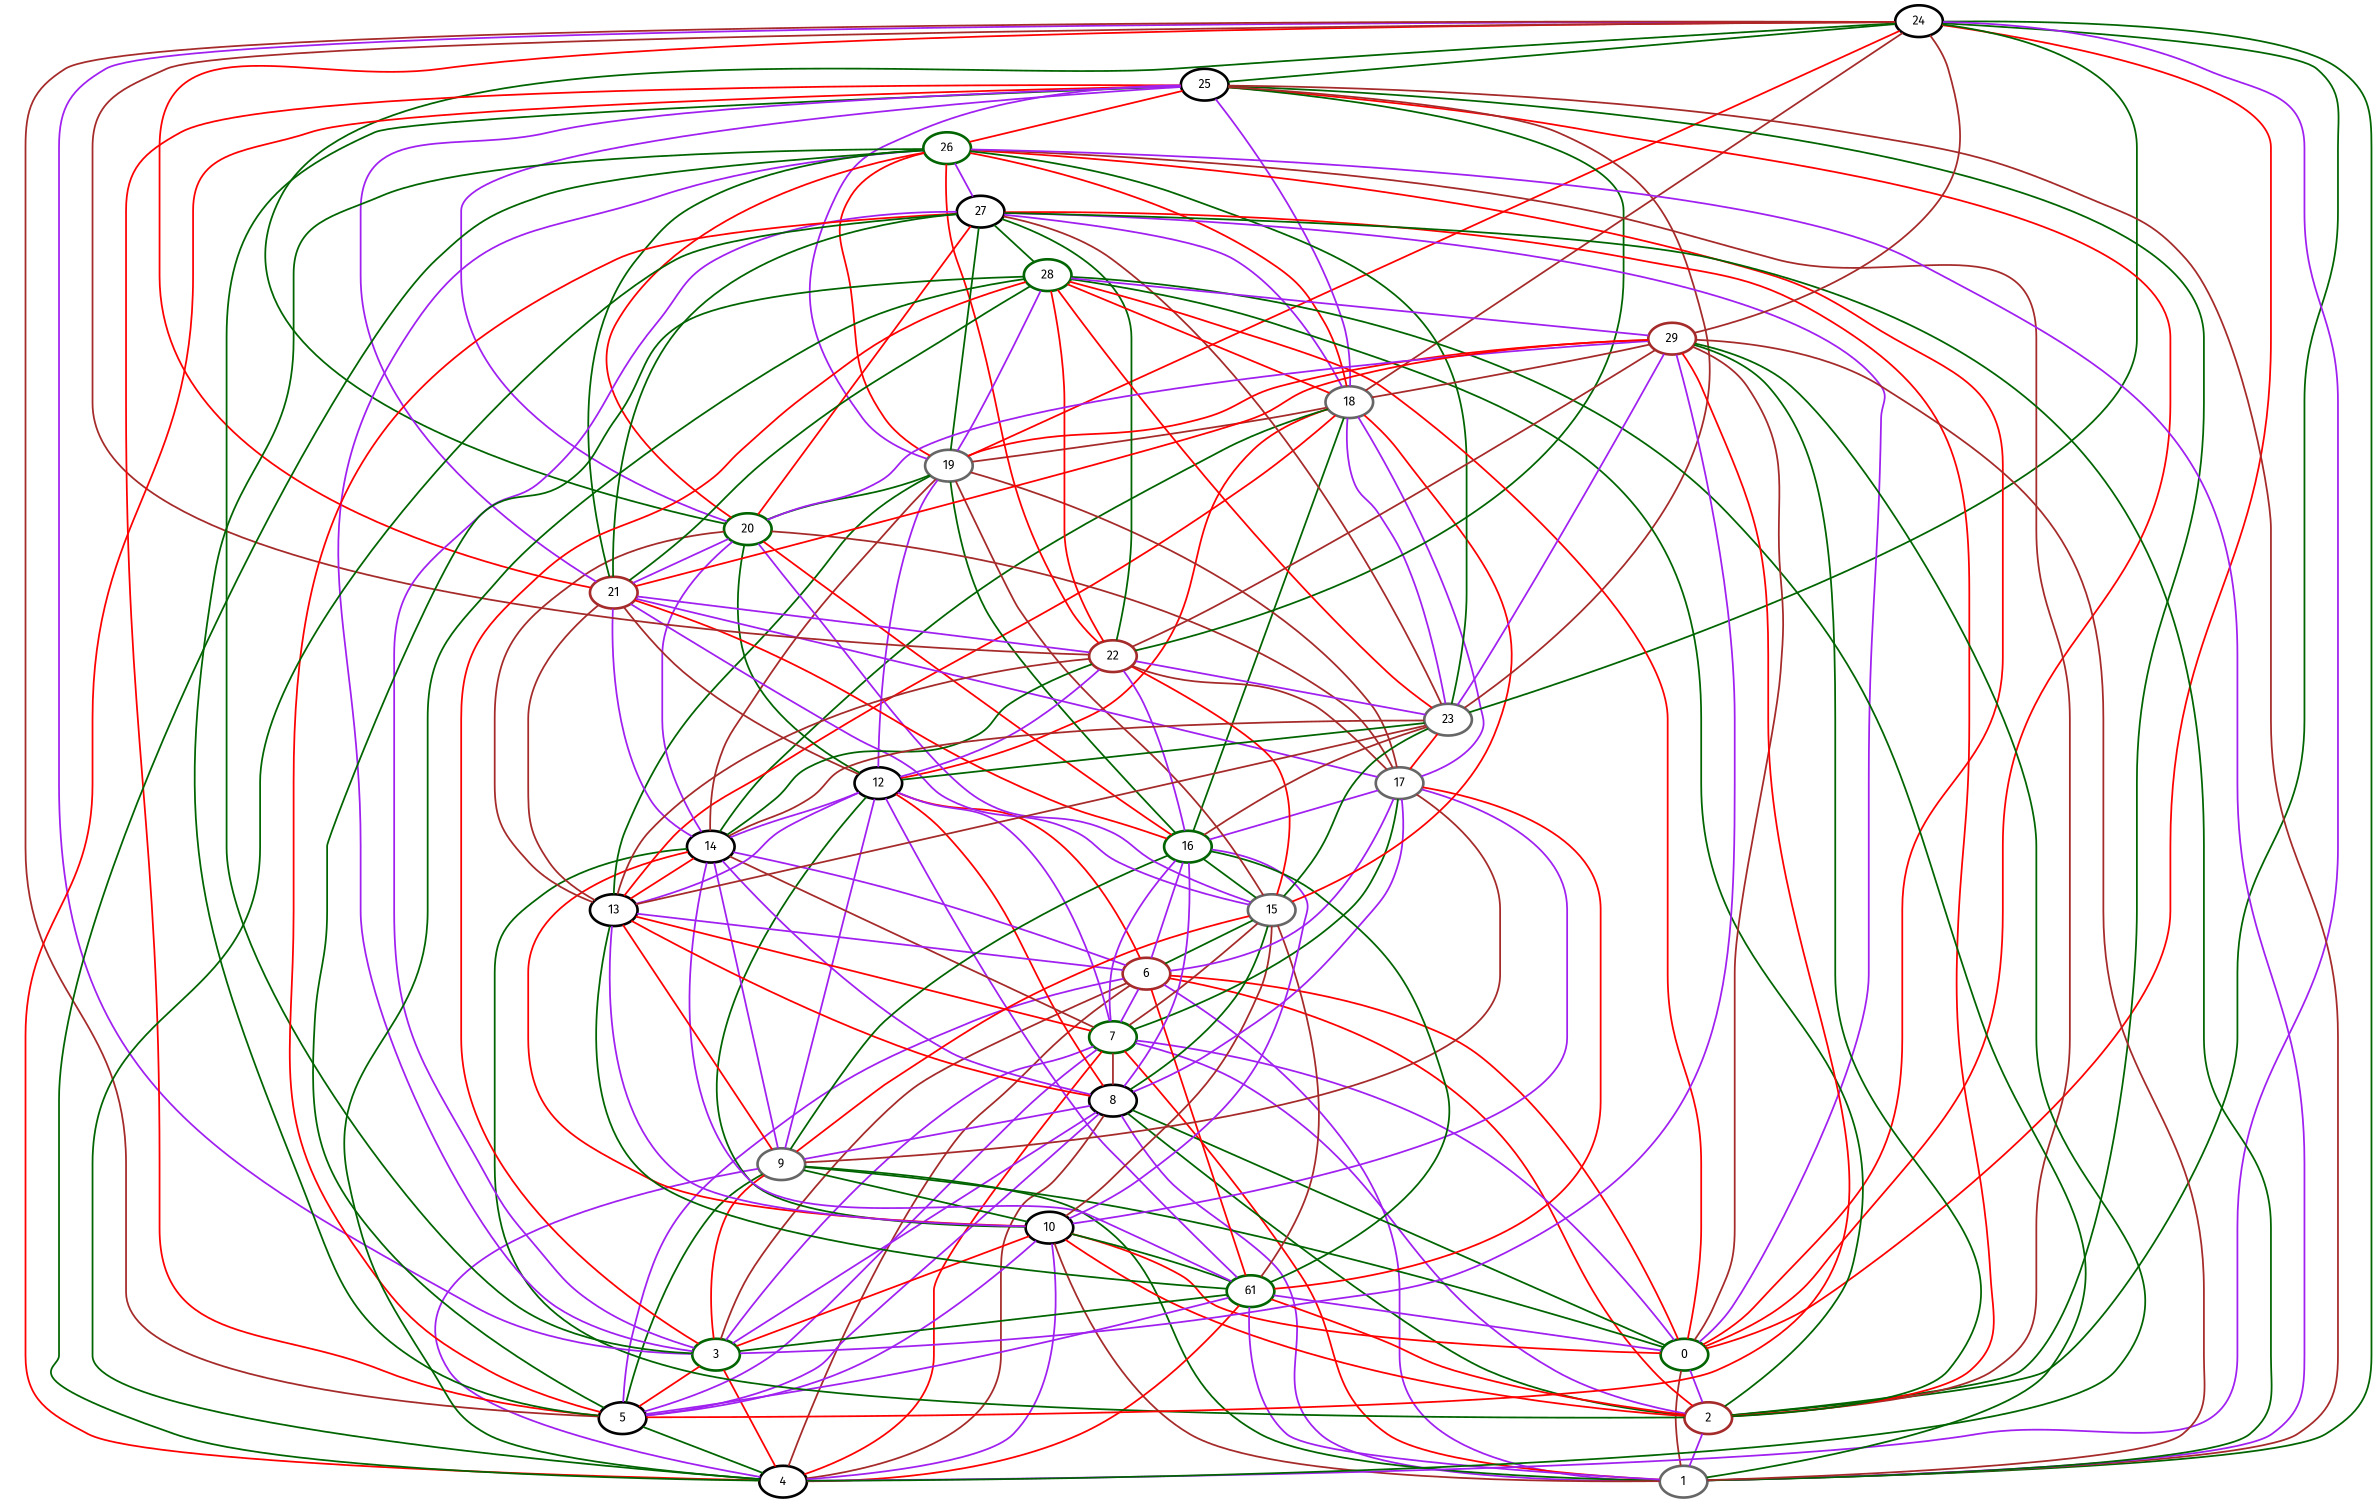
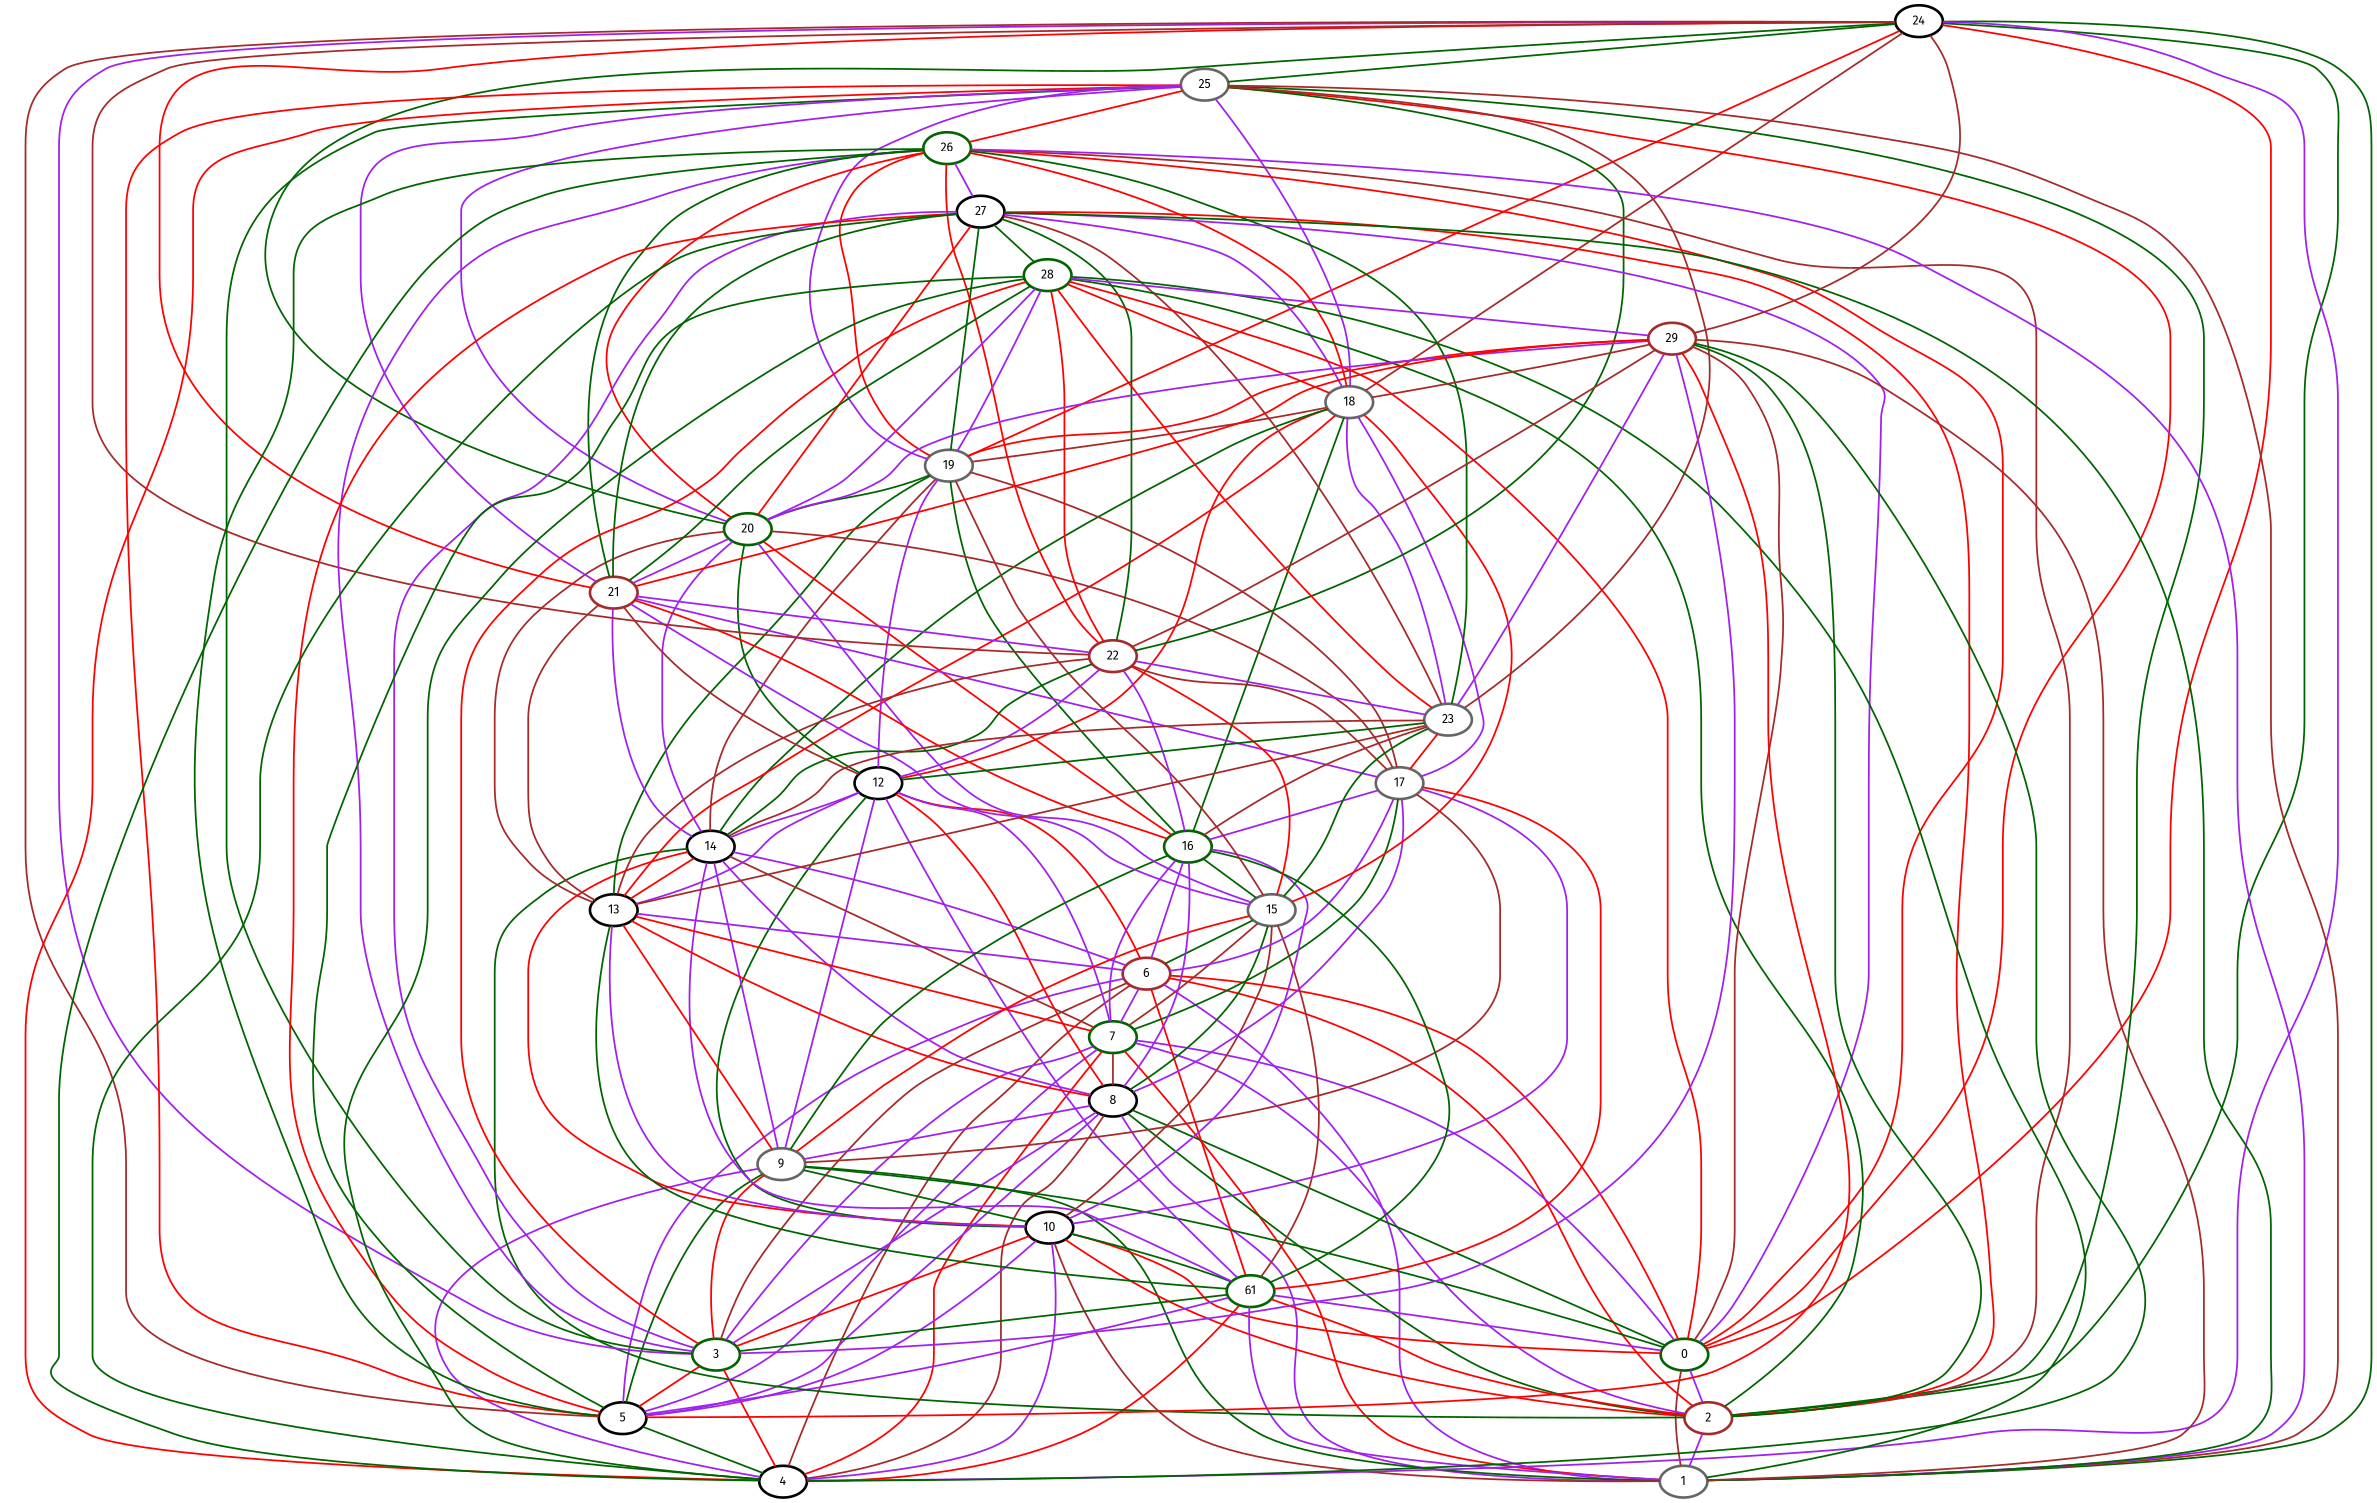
  graph {
    fontname="Fira Sans"
    node [color=black fontname="Fira Sans" penwidth=3]
    edge [color=purple fontname="Fira Sans" penwidth=2]
    n1 [color=darkgreen label=0]
    n2 [color=brown label=2]
    n3 [color=gray40 label=1]
    n4 [color=darkgreen label=3]
    n5 [label=5]
    n6 [label=4]
    n7 [color=brown label=6]
    n8 [color=darkgreen label=7]
    n9 [label=8]
    n10 [color=gray40 label=9]
    n11 [label=10]
    n12 [color=darkgreen label=61]
    n13 [label=12]
    n14 [label=14]
    n15 [label=13]
    n16 [color=gray40 label=15]
    n17 [color=gray40 label=17]
    n18 [color=darkgreen label=16]
    n19 [color=gray40 label=18]
    n20 [color=gray40 label=19]
    n21 [color=darkgreen label=20]
    n22 [color=brown label=21]
    n23 [color=brown label=22]
    n24 [color=gray40 label=23]
    n25 [label=24]
-   n26 [label=25]
+   n26 [color=gray40 label=25]
    n27 [color=darkgreen label=26]
    n28 [label=27]
    n29 [color=darkgreen label=28]
    n30 [color=brown label=29]
    n1 -- n2
    n2 -- n3
    n3 -- n1 [color=brown]
    n4 -- n5 [color=red]
    n5 -- n6 [color=darkgreen]
    n6 -- n4 [color=red]
    n7 -- n1 [color=red]
    n7 -- n2 [color=red]
    n7 -- n3
    n7 -- n4 [color=brown]
    n7 -- n5
    n7 -- n6 [color=brown]
    n7 -- n8
    n8 -- n1
    n8 -- n2
    n8 -- n3 [color=red]
    n8 -- n4
    n8 -- n5
    n8 -- n6 [color=red]
    n8 -- n9 [color=brown]
    n9 -- n1 [color=darkgreen]
    n9 -- n2 [color=darkgreen]
    n9 -- n3
    n9 -- n4
    n9 -- n5
    n9 -- n6 [color=brown]
    n9 -- n10
    n10 -- n1 [color=darkgreen]
    n10 -- n3 [color=darkgreen]
    n10 -- n4 [color=red]
    n10 -- n5 [color=darkgreen]
    n10 -- n6
    n10 -- n11 [color=darkgreen]
    n11 -- n1 [color=red]
    n11 -- n2 [color=red]
    n11 -- n3 [color=brown]
    n11 -- n4 [color=red]
    n11 -- n5
    n11 -- n6
    n11 -- n12 [color=darkgreen]
    n12 -- n1
    n12 -- n2 [color=red]
    n12 -- n3
    n12 -- n4 [color=darkgreen]
    n12 -- n5
    n12 -- n6 [color=red]
    n12 -- n7 [color=red]
    n13 -- n7 [color=red]
    n13 -- n8
    n13 -- n9 [color=red]
    n13 -- n10
    n13 -- n11 [color=darkgreen]
    n13 -- n12
    n13 -- n14
    n14 -- n2 [color=darkgreen]
    n14 -- n7
    n14 -- n8 [color=brown]
    n14 -- n9
    n14 -- n10
    n14 -- n11 [color=red]
    n14 -- n12
    n14 -- n15 [color=red]
    n15 -- n7
    n15 -- n8 [color=red]
    n15 -- n9 [color=red]
    n15 -- n10 [color=red]
    n15 -- n11
    n15 -- n12 [color=darkgreen]
    n15 -- n13
    n16 -- n7 [color=darkgreen]
    n16 -- n8 [color=brown]
    n16 -- n9 [color=darkgreen]
    n16 -- n10 [color=red]
    n16 -- n11 [color=brown]
    n16 -- n12 [color=brown]
    n17 -- n7
    n17 -- n8 [color=darkgreen]
    n17 -- n9
    n17 -- n10 [color=brown]
    n17 -- n11
    n17 -- n12 [color=red]
    n17 -- n18
    n18 -- n7
    n18 -- n8
    n18 -- n9
    n18 -- n10 [color=darkgreen]
    n18 -- n11
    n18 -- n12 [color=darkgreen]
    n18 -- n16 [color=darkgreen]
    n19 -- n13 [color=red]
    n19 -- n14 [color=darkgreen]
    n19 -- n15 [color=red]
    n19 -- n16 [color=red]
    n19 -- n17
    n19 -- n18 [color=darkgreen]
    n19 -- n20 [color=brown]
    n20 -- n13
    n20 -- n14 [color=brown]
    n20 -- n15 [color=darkgreen]
    n20 -- n16 [color=brown]
    n20 -- n17 [color=brown]
    n20 -- n18 [color=darkgreen]
    n20 -- n21 [color=darkgreen]
    n21 -- n13 [color=darkgreen]
    n21 -- n14
    n21 -- n15 [color=brown]
    n21 -- n16
    n21 -- n17 [color=brown]
    n21 -- n18 [color=red]
    n21 -- n22
    n22 -- n13 [color=brown]
    n22 -- n14
    n22 -- n15 [color=brown]
    n22 -- n16
    n22 -- n17
    n22 -- n18 [color=red]
    n22 -- n23
    n23 -- n13
    n23 -- n14 [color=darkgreen]
    n23 -- n15 [color=brown]
    n23 -- n16 [color=red]
    n23 -- n17 [color=brown]
    n23 -- n18
    n23 -- n24
    n24 -- n13 [color=darkgreen]
    n24 -- n14 [color=brown]
    n24 -- n15 [color=brown]
    n24 -- n16 [color=darkgreen]
    n24 -- n17 [color=red]
    n24 -- n18 [color=brown]
    n24 -- n19
    n25 -- n1 [color=red]
    n25 -- n2 [color=darkgreen]
    n25 -- n3 [color=darkgreen]
    n25 -- n4
    n25 -- n5 [color=brown]
    n25 -- n6
    n25 -- n19 [color=brown]
    n25 -- n20 [color=red]
    n25 -- n21 [color=darkgreen]
    n25 -- n22 [color=red]
    n25 -- n23 [color=brown]
-   n25 -- n24 [color=darkgreen]
    n25 -- n26 [color=darkgreen]
    n26 -- n1 [color=red]
    n26 -- n2 [color=darkgreen]
    n26 -- n3 [color=brown]
    n26 -- n4 [color=darkgreen]
    n26 -- n5 [color=red]
    n26 -- n6 [color=red]
    n26 -- n19
    n26 -- n20
    n26 -- n21
    n26 -- n22
    n26 -- n23 [color=darkgreen]
    n26 -- n24 [color=brown]
    n26 -- n27 [color=red]
    n27 -- n1 [color=red]
    n27 -- n2 [color=brown]
    n27 -- n3
    n27 -- n4
    n27 -- n5 [color=darkgreen]
    n27 -- n6 [color=darkgreen]
    n27 -- n19 [color=red]
    n27 -- n20 [color=red]
    n27 -- n21 [color=red]
    n27 -- n22 [color=darkgreen]
    n27 -- n23 [color=red]
    n27 -- n24 [color=darkgreen]
    n27 -- n28
    n28 -- n1
    n28 -- n2 [color=red]
    n28 -- n3 [color=darkgreen]
    n28 -- n4
    n28 -- n5 [color=red]
    n28 -- n6 [color=darkgreen]
    n28 -- n19
    n28 -- n20 [color=darkgreen]
    n28 -- n21 [color=red]
    n28 -- n22 [color=darkgreen]
    n28 -- n23 [color=darkgreen]
    n28 -- n24 [color=brown]
    n28 -- n29 [color=darkgreen]
    n29 -- n1 [color=red]
    n29 -- n2 [color=darkgreen]
    n29 -- n3 [color=darkgreen]
    n29 -- n4 [color=red]
    n29 -- n5 [color=darkgreen]
    n29 -- n6 [color=darkgreen]
    n29 -- n19 [color=red]
    n29 -- n20
+   n29 -- n21
    n29 -- n22 [color=darkgreen]
    n29 -- n23 [color=red]
    n29 -- n24 [color=red]
    n29 -- n30
    n30 -- n1 [color=brown]
    n30 -- n2 [color=darkgreen]
    n30 -- n3 [color=brown]
    n30 -- n4
    n30 -- n5 [color=red]
    n30 -- n6 [color=darkgreen]
    n30 -- n19 [color=brown]
    n30 -- n20 [color=red]
    n30 -- n21
    n30 -- n22 [color=red]
    n30 -- n23 [color=brown]
    n30 -- n24
    n30 -- n25 [color=brown]
  }
